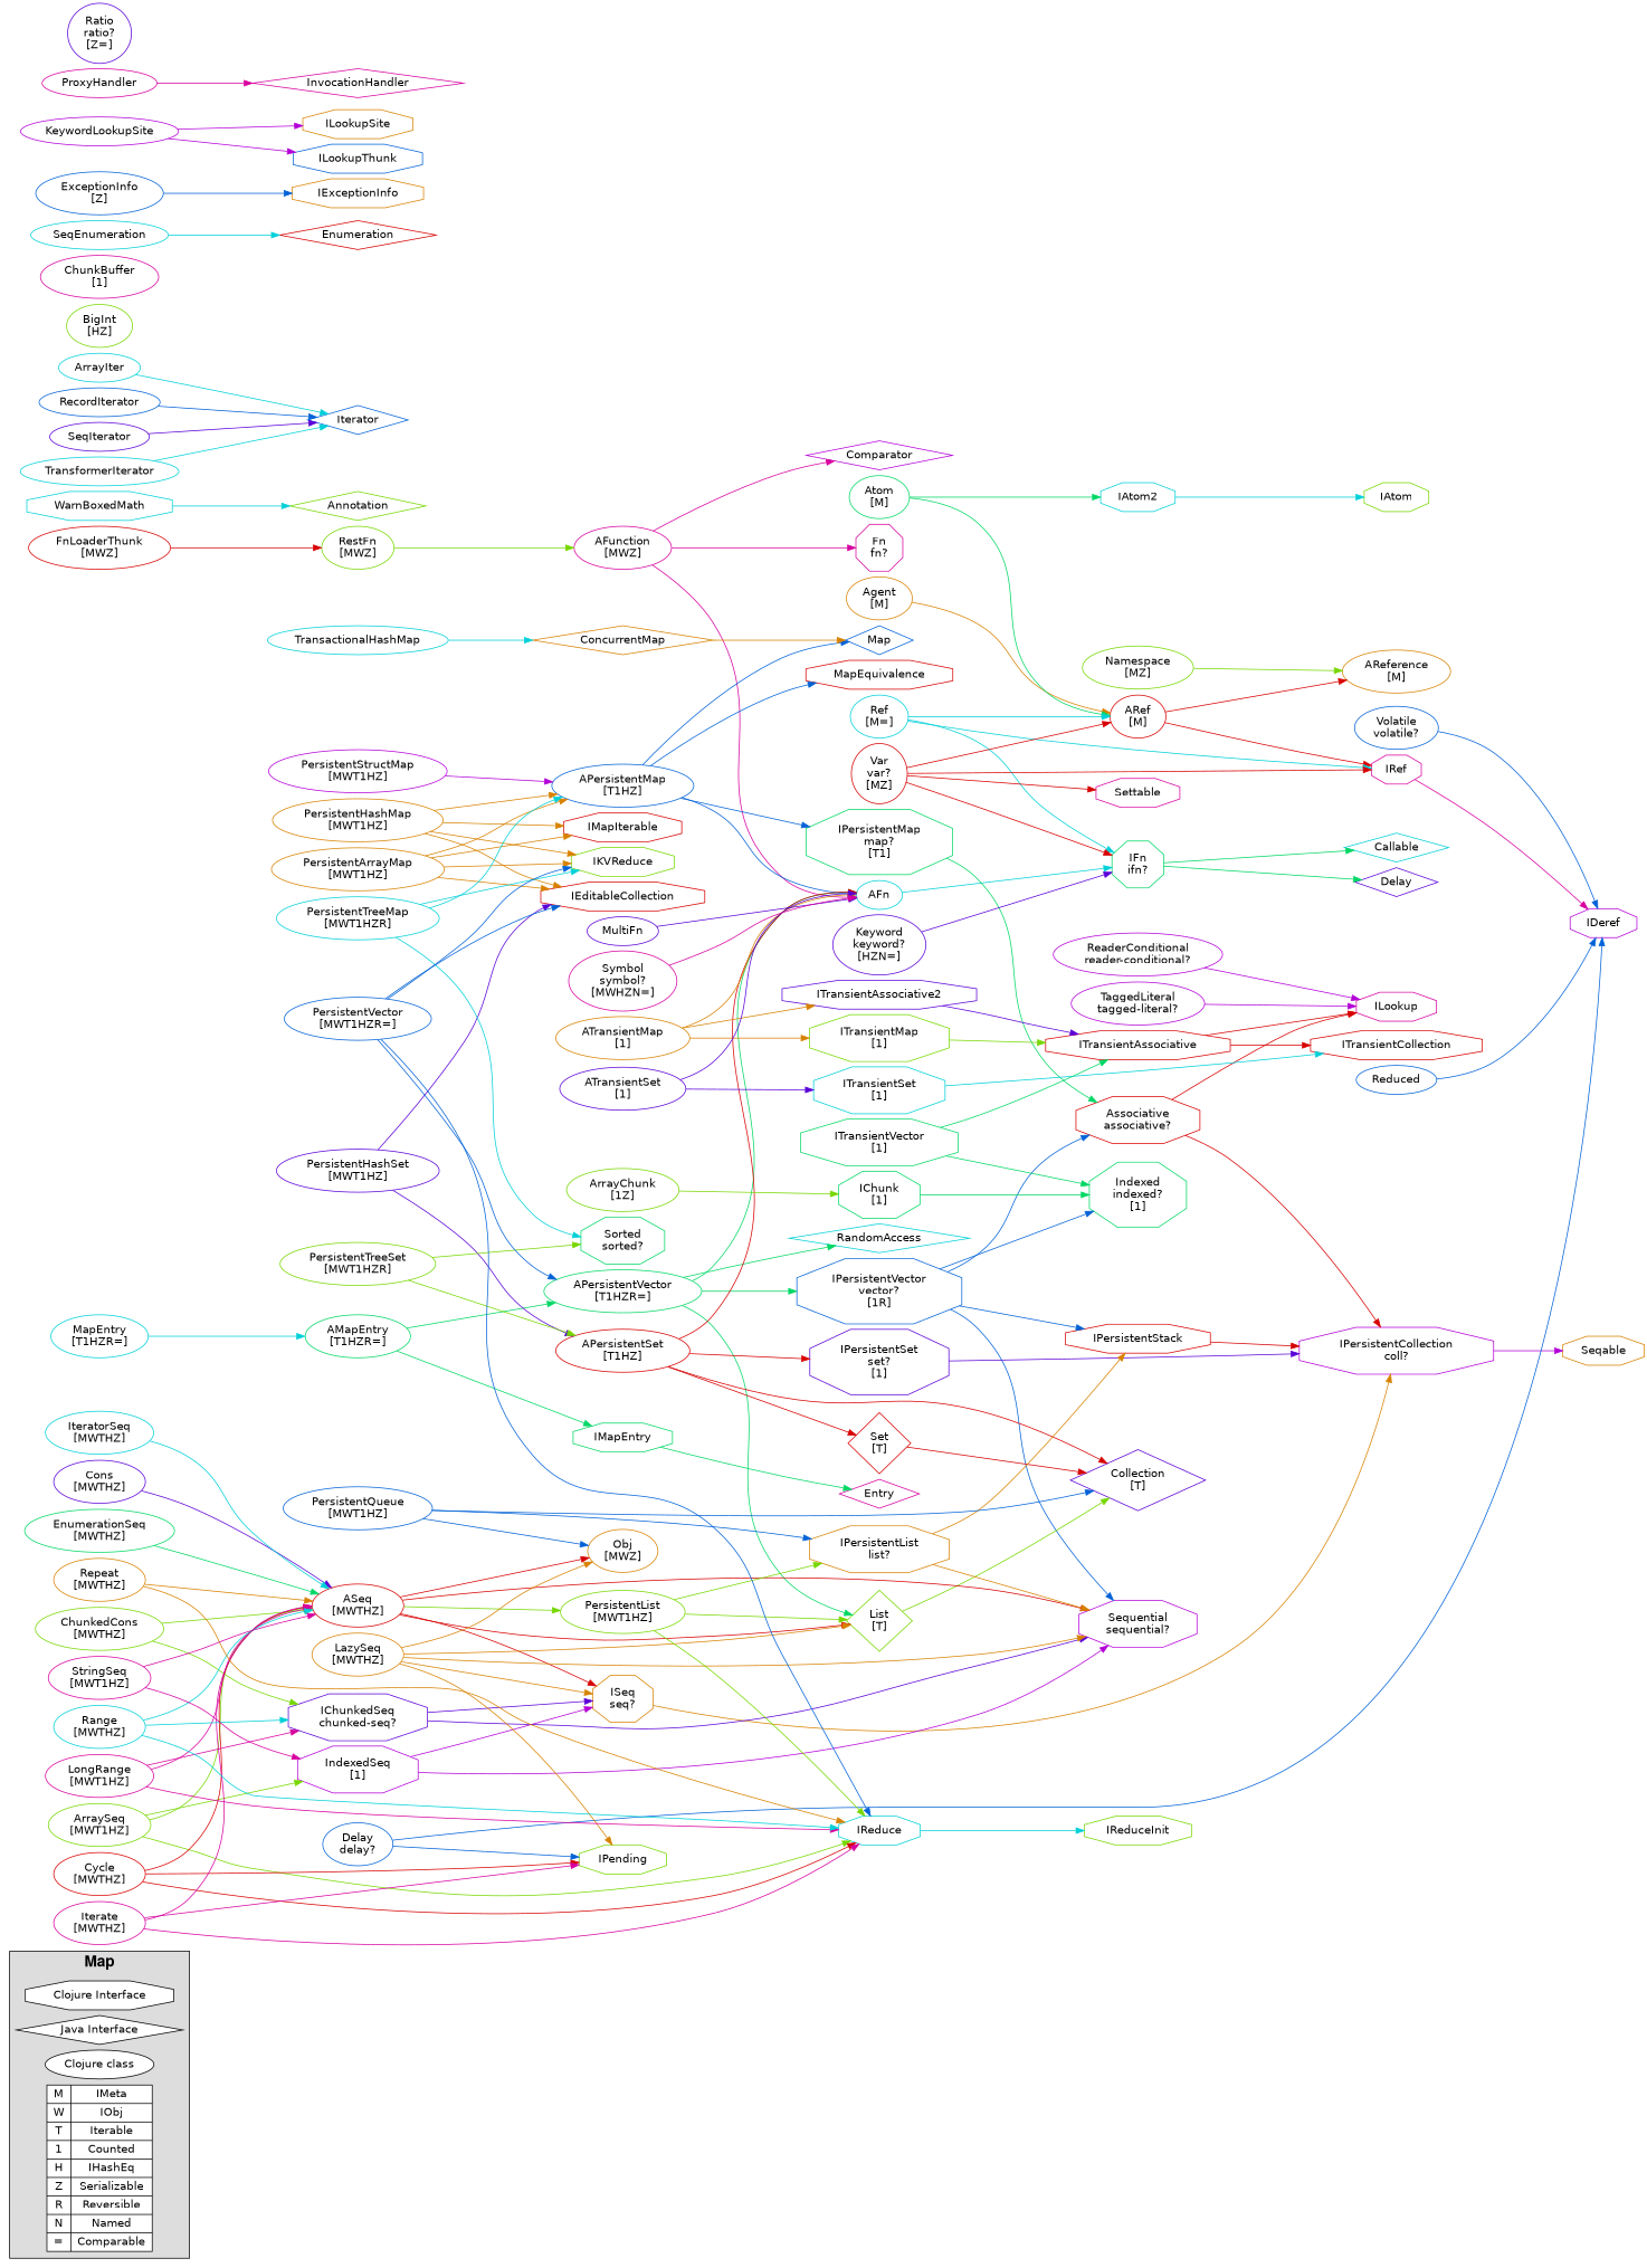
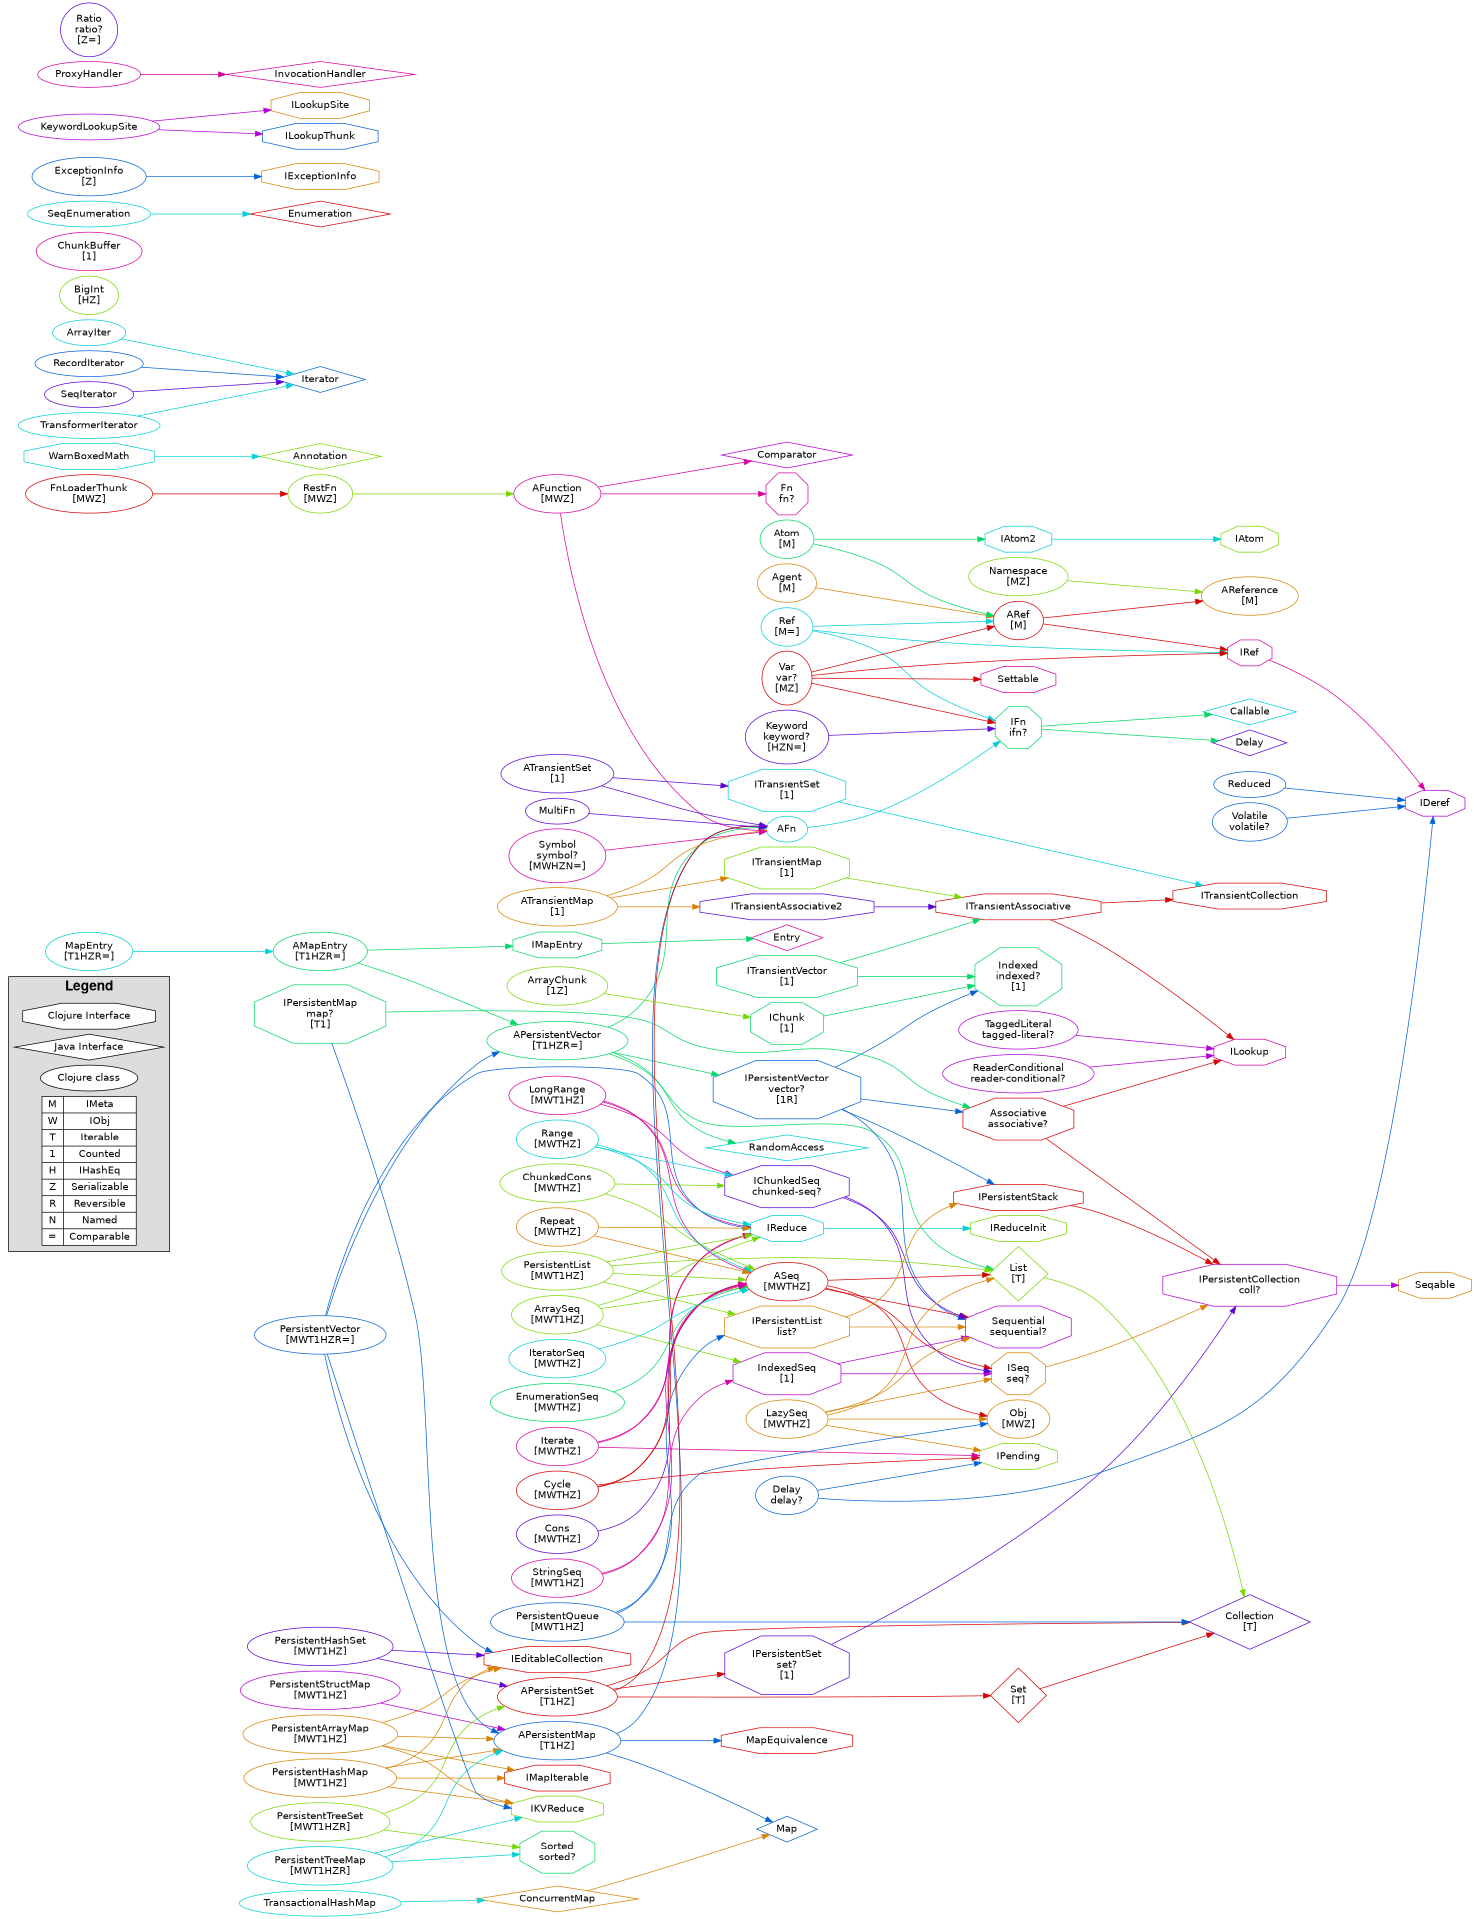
  digraph {
    mclimit=2500.0
    nodesep=0.10
    rankdir=LR
    ranksep=1.2
    node [fontname=Helvetica shape=oval color="#00d0d7"]
    edge [color="#d70000"]
    "Clojure Interface" [fillcolor="#ffffff" shape=octagon style=filled color=""]
    "Java Interface" [fillcolor="#ffffff" shape=diamond style=filled color=""]
    "Clojure class" [fillcolor="#ffffff" style=filled color=""]
    n4 [fillcolor="#ffffff" label="{{M|W|T|1|H|Z|R|N|=}|{IMeta|IObj|Iterable|Counted|IHashEq|Serializable|Reversible|Named|Comparable}}" shape=record style=filled color=""]
    n5 [label=AFn]
    n6 [color="#00d764" label="IFn\nifn?" shape=octagon]
    n7 [label=Callable shape=diamond]
    n8 [color="#5a00d7" label=Delay shape=diamond]
    n9 [color="#d7009e" label="AFunction\n[MWZ]"]
    n10 [color="#b300d7" label=Comparator shape=diamond]
    n11 [color="#d7009e" label="Fn\nfn?" shape=octagon]
    n12 [color="#00d764" label="AMapEntry\n[T1HZR=]"]
    n13 [color="#00d764" label="APersistentVector\n[T1HZR=]"]
    n14 [color="#00d764" label=IMapEntry shape=octagon]
    n15 [color="#0061d7" label="IPersistentVector\nvector?\n[1R]" shape=octagon]
    n16 [color="#76d700" label="List\n[T]" shape=diamond]
    n17 [label=RandomAccess shape=diamond]
    n18 [color="#d7009e" label=Entry shape=diamond]
    n19 [color="#d70000" label="Associative\nassociative?" shape=octagon]
    n20 [color="#b300d7" label="Sequential\nsequential?" shape=octagon]
    n21 [color="#00d764" label="Indexed\nindexed?\n[1]" shape=octagon]
    n22 [color="#d70000" label=IPersistentStack shape=octagon]
    n23 [color="#5a00d7" label="Collection\n[T]" shape=diamond]
    n24 [color="#0061d7" label="APersistentMap\n[T1HZ]"]
    n25 [color="#00d764" label="IPersistentMap\nmap?\n[T1]" shape=octagon]
    n26 [color="#0061d7" label=Map shape=diamond]
    n27 [color="#d70000" label=MapEquivalence shape=octagon]
    n28 [color="#b300d7" label="IPersistentCollection\ncoll?" shape=octagon]
    n29 [color="#d7009e" label=ILookup shape=octagon]
    n30 [color="#d70000" label="APersistentSet\n[T1HZ]"]
    n31 [color="#5a00d7" label="IPersistentSet\nset?\n[1]" shape=octagon]
    n32 [color="#d70000" label="Set\n[T]" shape=diamond]
    n33 [color="#d78100" label=Seqable shape=octagon]
    n34 [color="#d70000" label="ARef\n[M]"]
    n35 [color="#d78100" label="AReference\n[M]"]
    n36 [color="#d7009e" label=IRef shape=octagon]
    n37 [color="#b300d7" label=IDeref shape=octagon]
    n38 [color="#d70000" label="ASeq\n[MWTHZ]"]
    n39 [color="#d78100" label="Obj\n[MWZ]"]
    n40 [color="#d78100" label="ISeq\nseq?" shape=octagon]
    n41 [color="#d78100" label="ATransientMap\n[1]"]
    n42 [color="#76d700" label="ITransientMap\n[1]" shape=octagon]
    n43 [color="#5a00d7" label=ITransientAssociative2 shape=octagon]
    n44 [color="#d70000" label=ITransientAssociative shape=octagon]
    n45 [color="#d70000" label=ITransientCollection shape=octagon]
    n46 [color="#5a00d7" label="ATransientSet\n[1]"]
    n47 [label="ITransientSet\n[1]" shape=octagon]
    n48 [color="#d78100" label="Agent\n[M]"]
    n49 [color="#76d700" label=Annotation shape=diamond]
    n50 [color="#76d700" label="ArrayChunk\n[1Z]"]
    n51 [color="#00d764" label="IChunk\n[1]" shape=octagon]
    n52 [label=ArrayIter]
    n53 [color="#0061d7" label=Iterator shape=diamond]
    n54 [color="#76d700" label="ArraySeq\n[MWT1HZ]"]
    n55 [color="#b300d7" label="IndexedSeq\n[1]" shape=octagon]
    n56 [label=IReduce shape=octagon]
    n57 [color="#76d700" label=IReduceInit shape=octagon]
    n58 [color="#00d764" label="Atom\n[M]"]
    n59 [label=IAtom2 shape=octagon]
    n60 [color="#76d700" label=IAtom shape=octagon]
    n61 [color="#76d700" label="BigInt\n[HZ]"]
    n62 [color="#d7009e" label="ChunkBuffer\n[1]"]
    n63 [color="#76d700" label="ChunkedCons\n[MWTHZ]"]
    n64 [color="#5a00d7" label="IChunkedSeq\nchunked-seq?" shape=octagon]
    n65 [color="#d78100" label=ConcurrentMap shape=diamond]
    n66 [color="#5a00d7" label="Cons\n[MWTHZ]"]
    n67 [color="#d70000" label="Cycle\n[MWTHZ]"]
    n68 [color="#76d700" label=IPending shape=octagon]
    n69 [color="#0061d7" label="Delay\ndelay?"]
    n70 [color="#d70000" label=Enumeration shape=diamond]
    n71 [color="#00d764" label="EnumerationSeq\n[MWTHZ]"]
    n72 [color="#0061d7" label="ExceptionInfo\n[Z]"]
    n73 [color="#d78100" label=IExceptionInfo shape=octagon]
    n74 [color="#d70000" label="FnLoaderThunk\n[MWZ]"]
    n75 [color="#76d700" label="RestFn\n[MWZ]"]
    n76 [color="#d70000" label=IEditableCollection shape=octagon]
    n77 [color="#76d700" label=IKVReduce shape=octagon]
    n78 [color="#d78100" label=ILookupSite shape=octagon]
    n79 [color="#0061d7" label=ILookupThunk shape=octagon]
    n80 [color="#d70000" label=IMapIterable shape=octagon]
    n81 [color="#d78100" label="IPersistentList\nlist?" shape=octagon]
    n82 [color="#00d764" label="ITransientVector\n[1]" shape=octagon]
    n83 [color="#d7009e" label=InvocationHandler shape=diamond]
    n84 [color="#d7009e" label="Iterate\n[MWTHZ]"]
    n85 [label="IteratorSeq\n[MWTHZ]"]
    n86 [color="#5a00d7" label="Keyword\nkeyword?\n[HZN=]"]
    n87 [color="#b300d7" label=KeywordLookupSite]
    n88 [color="#d78100" label="LazySeq\n[MWTHZ]"]
    n89 [color="#d7009e" label="LongRange\n[MWT1HZ]"]
    n90 [label="MapEntry\n[T1HZR=]"]
    n91 [color="#5a00d7" label=MultiFn]
    n92 [color="#76d700" label="Namespace\n[MZ]"]
    n93 [color="#d78100" label="PersistentArrayMap\n[MWT1HZ]"]
    n94 [color="#d78100" label="PersistentHashMap\n[MWT1HZ]"]
    n95 [color="#5a00d7" label="PersistentHashSet\n[MWT1HZ]"]
    n96 [color="#76d700" label="PersistentList\n[MWT1HZ]"]
    n97 [color="#0061d7" label="PersistentQueue\n[MWT1HZ]"]
    n98 [color="#b300d7" label="PersistentStructMap\n[MWT1HZ]"]
    n99 [label="PersistentTreeMap\n[MWT1HZR]"]
    n100 [color="#00d764" label="Sorted\nsorted?" shape=octagon]
    n101 [color="#76d700" label="PersistentTreeSet\n[MWT1HZR]"]
    n102 [color="#0061d7" label="PersistentVector\n[MWT1HZR=]"]
    n103 [color="#d7009e" label=ProxyHandler]
    n104 [label="Range\n[MWTHZ]"]
    n105 [color="#5a00d7" label="Ratio\nratio?\n[Z=]"]
    n106 [color="#b300d7" label="ReaderConditional\nreader-conditional?"]
    n107 [color="#0061d7" label=RecordIterator]
    n108 [color="#0061d7" label=Reduced]
    n109 [label="Ref\n[M=]"]
    n110 [color="#d78100" label="Repeat\n[MWTHZ]"]
    n111 [label=SeqEnumeration]
    n112 [color="#5a00d7" label=SeqIterator]
    n113 [color="#d7009e" label=Settable shape=octagon]
    n114 [color="#d7009e" label="StringSeq\n[MWT1HZ]"]
    n115 [color="#d7009e" label="Symbol\nsymbol?\n[MWHZN=]"]
    n116 [color="#b300d7" label="TaggedLiteral\ntagged-literal?"]
    n117 [label=TransactionalHashMap]
    n118 [label=TransformerIterator]
    n119 [color="#d70000" label="Var\nvar?\n[MZ]"]
    n120 [color="#0061d7" label="Volatile\nvolatile?"]
    n121 [label=WarnBoxedMath shape=octagon]
    subgraph cluster_1 {
      bgcolor="#dddddd"
      fontname="Helvetica Bold"
      fontsize=19
-     label=Map
+     label=Legend
      "Clojure Interface"
      "Java Interface"
      "Clojure class"
      n4
    }
    n5 -> n6 [color="#00d0d7"]
    n6 -> n7 [color="#00d764"]
    n6 -> n8 [color="#00d764"]
    n9 -> n5 [color="#d7009e"]
    n9 -> n10 [color="#d7009e"]
    n9 -> n11 [color="#d7009e"]
    n12 -> n13 [color="#00d764"]
    n12 -> n14 [color="#00d764"]
    n13 -> n5 [color="#00d764"]
    n13 -> n15 [color="#00d764"]
    n13 -> n16 [color="#00d764"]
    n13 -> n17 [color="#00d764"]
    n14 -> n18 [color="#00d764"]
    n15 -> n19 [color="#0061d7"]
    n15 -> n20 [color="#0061d7"]
    n15 -> n21 [color="#0061d7"]
    n15 -> n22 [color="#0061d7"]
    n16 -> n23 [color="#76d700"]
    n19 -> n28
    n19 -> n29
    n22 -> n28
    n24 -> n5 [color="#0061d7"]
-   n24 -> n25 [color="#0061d7"]
+   n25 -> n24 [color="#0061d7"]
    n24 -> n26 [color="#0061d7"]
    n24 -> n27 [color="#0061d7"]
    n25 -> n19 [color="#00d764"]
    n28 -> n33 [color="#b300d7"]
    n30 -> n5
    n30 -> n23
    n30 -> n31
    n30 -> n32
    n31 -> n28 [color="#5a00d7"]
    n32 -> n23
    n34 -> n35
    n34 -> n36
    n36 -> n37 [color="#d7009e"]
    n38 -> n16
    n38 -> n20
    n38 -> n39
    n38 -> n40
    n40 -> n28 [color="#d78100"]
    n41 -> n5 [color="#d78100"]
    n41 -> n42 [color="#d78100"]
    n41 -> n43 [color="#d78100"]
    n42 -> n44 [color="#76d700"]
    n43 -> n44 [color="#5a00d7"]
    n44 -> n29
    n44 -> n45
    n46 -> n5 [color="#5a00d7"]
    n46 -> n47 [color="#5a00d7"]
    n47 -> n45 [color="#00d0d7"]
    n48 -> n34 [color="#d78100"]
    n50 -> n51 [color="#76d700"]
    n51 -> n21 [color="#00d764"]
    n52 -> n53 [color="#00d0d7"]
    n54 -> n38 [color="#76d700"]
    n54 -> n55 [color="#76d700"]
    n54 -> n56 [color="#76d700"]
    n55 -> n20 [color="#b300d7"]
    n55 -> n40 [color="#b300d7"]
    n56 -> n57 [color="#00d0d7"]
    n58 -> n34 [color="#00d764"]
    n58 -> n59 [color="#00d764"]
    n59 -> n60 [color="#00d0d7"]
    n63 -> n38 [color="#76d700"]
    n63 -> n64 [color="#76d700"]
    n64 -> n20 [color="#5a00d7"]
    n64 -> n40 [color="#5a00d7"]
    n65 -> n26 [color="#d78100"]
    n66 -> n38 [color="#5a00d7"]
    n67 -> n38
    n67 -> n56
    n67 -> n68
    n69 -> n37 [color="#0061d7"]
    n69 -> n68 [color="#0061d7"]
    n71 -> n38 [color="#00d764"]
    n72 -> n73 [color="#0061d7"]
    n74 -> n75
    n75 -> n9 [color="#76d700"]
    n81 -> n20 [color="#d78100"]
    n81 -> n22 [color="#d78100"]
    n82 -> n21 [color="#00d764"]
    n82 -> n44 [color="#00d764"]
    n84 -> n38 [color="#d7009e"]
    n84 -> n56 [color="#d7009e"]
    n84 -> n68 [color="#d7009e"]
    n85 -> n38 [color="#00d0d7"]
    n86 -> n6 [color="#5a00d7"]
    n87 -> n78 [color="#b300d7"]
    n87 -> n79 [color="#b300d7"]
    n88 -> n16 [color="#d78100"]
    n88 -> n20 [color="#d78100"]
    n88 -> n39 [color="#d78100"]
    n88 -> n40 [color="#d78100"]
    n88 -> n68 [color="#d78100"]
    n89 -> n38 [color="#d7009e"]
    n89 -> n56 [color="#d7009e"]
    n89 -> n64 [color="#d7009e"]
    n90 -> n12 [color="#00d0d7"]
    n91 -> n5 [color="#5a00d7"]
    n92 -> n35 [color="#76d700"]
    n93 -> n24 [color="#d78100"]
    n93 -> n76 [color="#d78100"]
    n93 -> n77 [color="#d78100"]
    n93 -> n80 [color="#d78100"]
    n94 -> n24 [color="#d78100"]
    n94 -> n76 [color="#d78100"]
    n94 -> n77 [color="#d78100"]
    n94 -> n80 [color="#d78100"]
    n95 -> n30 [color="#5a00d7"]
    n95 -> n76 [color="#5a00d7"]
    n96 -> n16 [color="#76d700"]
-   n38 -> n96 [color="#76d700"]
+   n96 -> n38 [color="#76d700"]
    n96 -> n56 [color="#76d700"]
    n96 -> n81 [color="#76d700"]
    n97 -> n23 [color="#0061d7"]
    n97 -> n39 [color="#0061d7"]
    n97 -> n81 [color="#0061d7"]
    n98 -> n24 [color="#b300d7"]
    n99 -> n24 [color="#00d0d7"]
    n99 -> n77 [color="#00d0d7"]
    n99 -> n100 [color="#00d0d7"]
    n101 -> n30 [color="#76d700"]
    n101 -> n100 [color="#76d700"]
    n102 -> n13 [color="#0061d7"]
    n102 -> n56 [color="#0061d7"]
    n102 -> n76 [color="#0061d7"]
    n102 -> n77 [color="#0061d7"]
    n103 -> n83 [color="#d7009e"]
    n104 -> n38 [color="#00d0d7"]
    n104 -> n56 [color="#00d0d7"]
    n104 -> n64 [color="#00d0d7"]
    n106 -> n29 [color="#b300d7"]
    n107 -> n53 [color="#0061d7"]
    n108 -> n37 [color="#0061d7"]
    n109 -> n6 [color="#00d0d7"]
    n109 -> n34 [color="#00d0d7"]
    n109 -> n36 [color="#00d0d7"]
    n110 -> n38 [color="#d78100"]
    n110 -> n56 [color="#d78100"]
    n111 -> n70 [color="#00d0d7"]
    n112 -> n53 [color="#5a00d7"]
    n114 -> n38 [color="#d7009e"]
    n114 -> n55 [color="#d7009e"]
    n115 -> n5 [color="#d7009e"]
    n116 -> n29 [color="#b300d7"]
    n117 -> n65 [color="#00d0d7"]
    n118 -> n53 [color="#00d0d7"]
    n119 -> n6
    n119 -> n34
    n119 -> n36
    n119 -> n113
    n120 -> n37 [color="#0061d7"]
    n121 -> n49 [color="#00d0d7"]
  }
